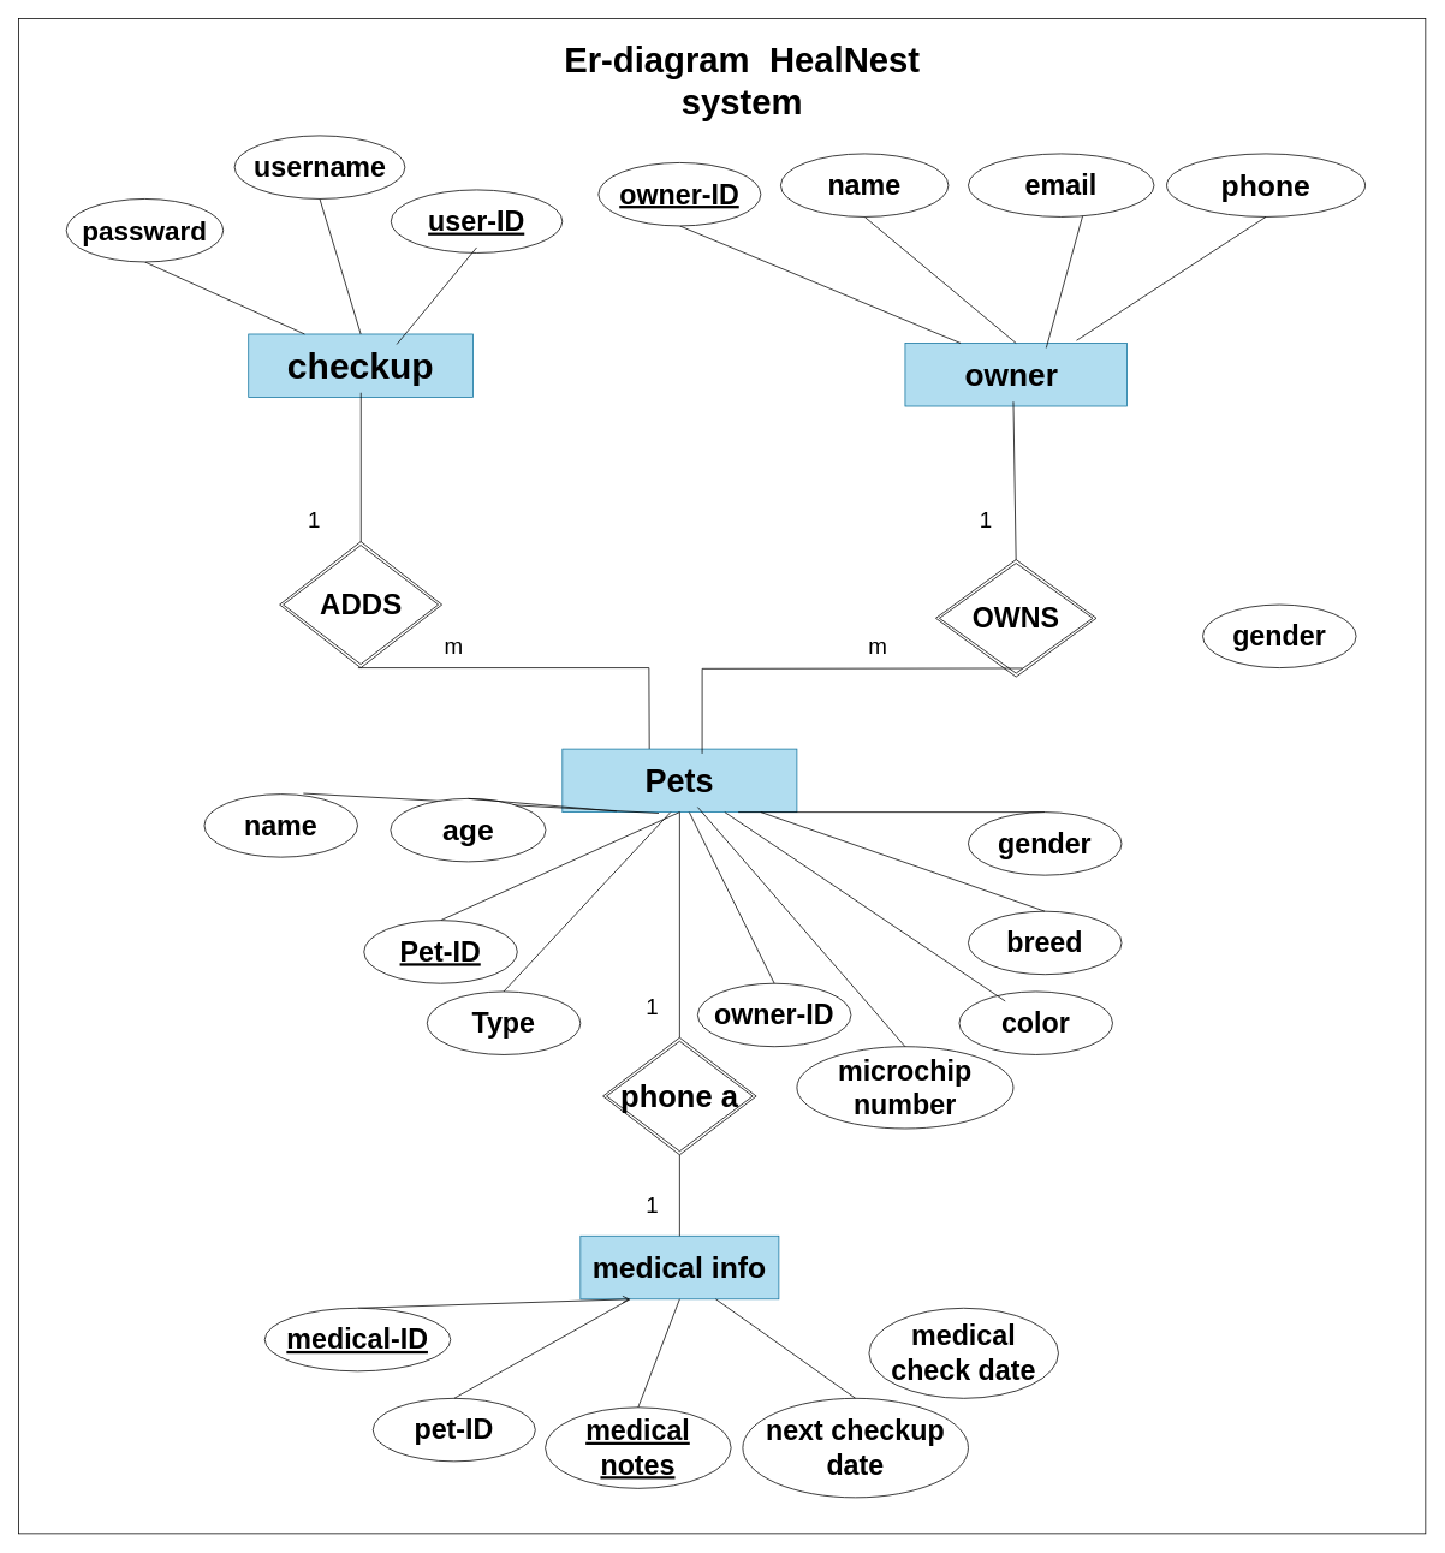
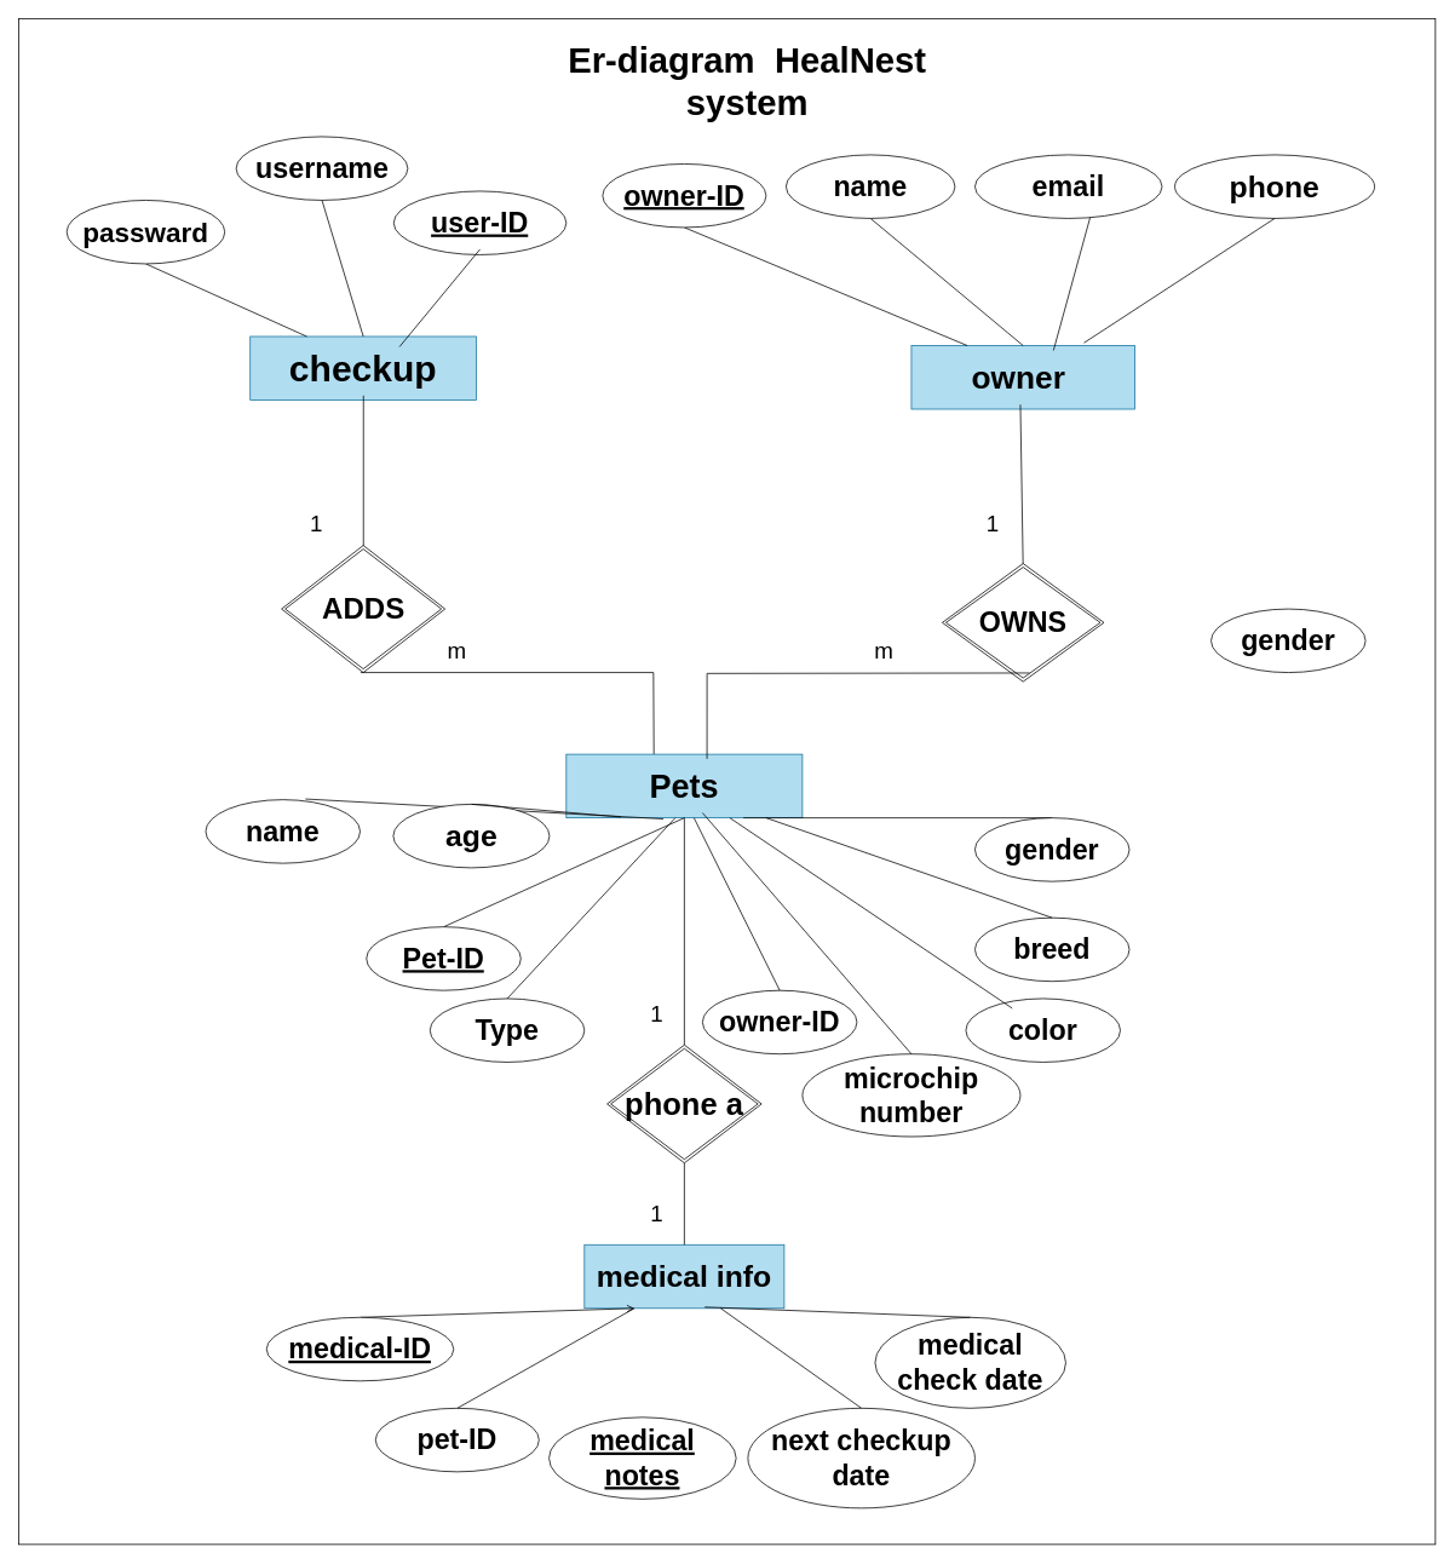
  <mxCell id="0" />
  <mxCell id="1" parent="0" />
  <mxCell id="2" value="" style="rounded=0;whiteSpace=wrap;html=1;gradientColor=none;" vertex="1" parent="1"><mxGeometry x="20" y="20" width="1560" height="1680" as="geometry" /></mxCell>
  <mxCell id="3" value="&lt;font style=&quot;font-size: 39px;&quot;&gt;&lt;b&gt;Er-diagram&amp;nbsp; HealNest&lt;/b&gt;&lt;/font&gt;&lt;div&gt;&lt;font style=&quot;font-size: 39px;&quot;&gt;&lt;b style=&quot;&quot;&gt;&amp;nbsp;system&amp;nbsp;&lt;/b&gt;&lt;/font&gt;&lt;/div&gt;" style="text;html=1;align=center;verticalAlign=middle;whiteSpace=wrap;rounded=0;" vertex="1" parent="1"><mxGeometry x="600.5" y="80" width="442.5" height="20" as="geometry" /></mxCell>
  <mxCell id="4" value="&lt;font style=&quot;font-size: 40px;&quot;&gt;&lt;b style=&quot;&quot;&gt;checkup&lt;/b&gt;&lt;/font&gt;" style="whiteSpace=wrap;html=1;align=center;fillColor=#b1ddf0;strokeColor=#10739e;" vertex="1" parent="1"><mxGeometry x="275" y="370" width="249" height="70" as="geometry" /></mxCell>
  <mxCell id="5" value="&lt;font style=&quot;font-size: 35px;&quot;&gt;&lt;b style=&quot;&quot;&gt;owner&amp;nbsp;&lt;/b&gt;&lt;/font&gt;" style="whiteSpace=wrap;html=1;align=center;fillColor=#b1ddf0;strokeColor=#10739e;" vertex="1" parent="1"><mxGeometry x="1003" y="380" width="246" height="70" as="geometry" /></mxCell>
  <mxCell id="6" value="" style="endArrow=none;html=1;rounded=0;entryX=0.5;entryY=1;entryDx=0;entryDy=0;exitX=0.25;exitY=0;exitDx=0;exitDy=0;" edge="1" parent="1" source="4" target="10"><mxGeometry relative="1" as="geometry"><mxPoint x="183" y="380" as="sourcePoint" /><mxPoint x="196" y="290" as="targetPoint" /></mxGeometry></mxCell>
  <mxCell id="7" value="" style="endArrow=none;html=1;rounded=0;entryX=0.5;entryY=1;entryDx=0;entryDy=0;exitX=0.5;exitY=0;exitDx=0;exitDy=0;" edge="1" parent="1" source="4" target="9"><mxGeometry relative="1" as="geometry"><mxPoint x="387" y="382.01" as="sourcePoint" /><mxPoint x="338.5" y="252" as="targetPoint" /></mxGeometry></mxCell>
  <mxCell id="8" value="&lt;font style=&quot;font-size: 31px;&quot;&gt;&lt;u style=&quot;&quot;&gt;&lt;b&gt;user-ID&lt;/b&gt;&lt;/u&gt;&lt;/font&gt;" style="ellipse;whiteSpace=wrap;html=1;align=center;" vertex="1" parent="1"><mxGeometry x="433" y="210" width="190" height="70" as="geometry" /></mxCell>
  <mxCell id="9" value="&lt;font style=&quot;font-size: 31px;&quot;&gt;&lt;b&gt;username&lt;/b&gt;&lt;/font&gt;" style="ellipse;whiteSpace=wrap;html=1;align=center;" vertex="1" parent="1"><mxGeometry x="259.5" y="150" width="189" height="70" as="geometry" /></mxCell>
  <mxCell id="10" value="&lt;font style=&quot;font-size: 30px;&quot;&gt;&lt;b&gt;passward&lt;/b&gt;&lt;/font&gt;" style="ellipse;whiteSpace=wrap;html=1;align=center;" vertex="1" parent="1"><mxGeometry x="73" y="220" width="174" height="70" as="geometry" /></mxCell>
  <mxCell id="11" value="" style="endArrow=none;html=1;rounded=0;entryX=0.5;entryY=1;entryDx=0;entryDy=0;exitX=0.25;exitY=0;exitDx=0;exitDy=0;" edge="1" parent="1" source="5" target="12"><mxGeometry relative="1" as="geometry"><mxPoint x="645.2" y="356.21" as="sourcePoint" /><mxPoint x="642.76" y="278.525" as="targetPoint" /></mxGeometry></mxCell>
  <mxCell id="12" value="&lt;font style=&quot;font-size: 31px;&quot;&gt;&lt;u style=&quot;&quot;&gt;&lt;b style=&quot;&quot;&gt;owner-ID&lt;/b&gt;&lt;/u&gt;&lt;/font&gt;" style="ellipse;whiteSpace=wrap;html=1;align=center;" vertex="1" parent="1"><mxGeometry x="663" y="180" width="180" height="70" as="geometry" /></mxCell>
  <mxCell id="13" value="" style="endArrow=none;html=1;rounded=0;entryX=0.5;entryY=1;entryDx=0;entryDy=0;exitX=0.5;exitY=0;exitDx=0;exitDy=0;" edge="1" parent="1" source="5" target="14"><mxGeometry relative="1" as="geometry"><mxPoint x="1123" y="362" as="sourcePoint" /><mxPoint x="1123" y="307" as="targetPoint" /></mxGeometry></mxCell>
  <mxCell id="14" value="&lt;font style=&quot;font-size: 31px;&quot;&gt;&lt;b&gt;name&lt;/b&gt;&lt;/font&gt;" style="ellipse;whiteSpace=wrap;html=1;align=center;" vertex="1" parent="1"><mxGeometry x="865" y="170" width="186" height="70" as="geometry" /></mxCell>
  <mxCell id="15" value="" style="endArrow=none;html=1;rounded=0;endSize=0;targetPerimeterSpacing=-18;startSize=9;jumpSize=0;entryX=0.623;entryY=0.905;entryDx=0;entryDy=0;entryPerimeter=0;exitX=0.636;exitY=0.076;exitDx=0;exitDy=0;exitPerimeter=0;" edge="1" parent="1" source="5" target="16"><mxGeometry relative="1" as="geometry"><mxPoint x="1183" y="380" as="sourcePoint" /><mxPoint x="1243" y="292" as="targetPoint" /></mxGeometry></mxCell>
  <mxCell id="16" value="&lt;font style=&quot;font-size: 31px;&quot;&gt;&lt;b&gt;email&lt;/b&gt;&lt;/font&gt;" style="ellipse;whiteSpace=wrap;html=1;align=center;" vertex="1" parent="1"><mxGeometry x="1073" y="170" width="206" height="70" as="geometry" /></mxCell>
  <mxCell id="17" value="&lt;font style=&quot;font-size: 33px;&quot;&gt;&lt;b style=&quot;&quot;&gt;phone&lt;/b&gt;&lt;/font&gt;" style="ellipse;whiteSpace=wrap;html=1;align=center;" vertex="1" parent="1"><mxGeometry x="1293" y="170" width="220" height="70" as="geometry" /></mxCell>
  <mxCell id="18" value="" style="endArrow=none;html=1;rounded=0;exitX=0.5;exitY=0;exitDx=0;exitDy=0;" edge="1" parent="1"><mxGeometry relative="1" as="geometry"><mxPoint x="399.67" y="615" as="sourcePoint" /><mxPoint x="399.67" y="435" as="targetPoint" /></mxGeometry></mxCell>
  <mxCell id="19" value="&lt;font style=&quot;font-size: 32px;&quot;&gt;&lt;b&gt;ADDS&lt;/b&gt;&lt;/font&gt;" style="shape=rhombus;double=1;perimeter=rhombusPerimeter;whiteSpace=wrap;html=1;align=center;" vertex="1" parent="1"><mxGeometry x="309.5" y="600" width="180" height="140" as="geometry" /></mxCell>
  <mxCell id="20" value="" style="endArrow=none;html=1;rounded=0;exitX=0.5;exitY=1;exitDx=0;exitDy=0;entryX=0.371;entryY=0.01;entryDx=0;entryDy=0;entryPerimeter=0;" edge="1" parent="1" target="21"><mxGeometry relative="1" as="geometry"><mxPoint x="396.5" y="740" as="sourcePoint" /><mxPoint x="713" y="820" as="targetPoint" /><Array as="points"><mxPoint x="719" y="740" /></Array></mxGeometry></mxCell>
  <mxCell id="21" value="&lt;font style=&quot;font-size: 36px;&quot;&gt;&lt;b style=&quot;&quot;&gt;Pets&lt;/b&gt;&lt;/font&gt;" style="whiteSpace=wrap;html=1;align=center;fillColor=#b1ddf0;strokeColor=#10739e;" vertex="1" parent="1"><mxGeometry x="623" y="830" width="260" height="70" as="geometry" /></mxCell>
  <mxCell id="22" value="" style="endArrow=none;html=1;rounded=0;endSize=0;targetPerimeterSpacing=-18;startSize=9;jumpSize=0;exitX=0.5;exitY=0;exitDx=0;exitDy=0;entryX=0.5;entryY=1;entryDx=0;entryDy=0;" edge="1" parent="1" source="25" target="21"><mxGeometry relative="1" as="geometry"><mxPoint x="721" y="910" as="sourcePoint" /><mxPoint x="787" y="872" as="targetPoint" /></mxGeometry></mxCell>
  <mxCell id="23" value="" style="endArrow=none;html=1;rounded=0;endSize=0;targetPerimeterSpacing=-18;startSize=9;jumpSize=0;exitX=0.646;exitY=-0.011;exitDx=0;exitDy=0;entryX=0.411;entryY=1.017;entryDx=0;entryDy=0;entryPerimeter=0;exitPerimeter=0;" edge="1" parent="1" source="26" target="21"><mxGeometry relative="1" as="geometry"><mxPoint x="523" y="905" as="sourcePoint" /><mxPoint x="589" y="867" as="targetPoint" /></mxGeometry></mxCell>
  <mxCell id="24" value="&lt;font style=&quot;font-size: 33px;&quot;&gt;&lt;b style=&quot;&quot;&gt;age&lt;/b&gt;&lt;/font&gt;" style="ellipse;whiteSpace=wrap;html=1;align=center;" vertex="1" parent="1"><mxGeometry x="432.5" y="885" width="172" height="70" as="geometry" /></mxCell>
  <mxCell id="25" value="&lt;font style=&quot;font-size: 31px;&quot;&gt;&lt;u style=&quot;&quot;&gt;&lt;b&gt;Pet-ID&lt;/b&gt;&lt;/u&gt;&lt;/font&gt;" style="ellipse;whiteSpace=wrap;html=1;align=center;" vertex="1" parent="1"><mxGeometry x="403" y="1020" width="170" height="70" as="geometry" /></mxCell>
  <mxCell id="26" value="&lt;font style=&quot;font-size: 31px;&quot;&gt;&lt;b&gt;name&lt;/b&gt;&lt;/font&gt;" style="ellipse;whiteSpace=wrap;html=1;align=center;" vertex="1" parent="1"><mxGeometry x="226" y="880" width="170" height="70" as="geometry" /></mxCell>
  <mxCell id="27" value="" style="endArrow=none;html=1;rounded=0;exitX=0.5;exitY=0;exitDx=0;exitDy=0;" edge="1" parent="1" source="24"><mxGeometry relative="1" as="geometry"><mxPoint x="532.758" y="977.681" as="sourcePoint" /><mxPoint x="683" y="899" as="targetPoint" /></mxGeometry></mxCell>
  <mxCell id="28" value="" style="endArrow=none;html=1;rounded=0;entryX=0.75;entryY=1;entryDx=0;entryDy=0;exitX=0.5;exitY=0;exitDx=0;exitDy=0;" edge="1" parent="1" source="29" target="21"><mxGeometry relative="1" as="geometry"><mxPoint x="823" y="900" as="sourcePoint" /><mxPoint x="793" y="830" as="targetPoint" /></mxGeometry></mxCell>
  <mxCell id="29" value="&lt;font style=&quot;font-size: 31px;&quot;&gt;&lt;b&gt;gender&lt;/b&gt;&lt;/font&gt;" style="ellipse;whiteSpace=wrap;html=1;align=center;" vertex="1" parent="1"><mxGeometry x="1073" y="900" width="170" height="70" as="geometry" /></mxCell>
  <mxCell id="30" value="" style="endArrow=none;html=1;rounded=0;exitX=0.5;exitY=0;exitDx=0;exitDy=0;" edge="1" parent="1"><mxGeometry relative="1" as="geometry"><mxPoint x="1126" y="625" as="sourcePoint" /><mxPoint x="1123" y="445" as="targetPoint" /></mxGeometry></mxCell>
  <mxCell id="31" value="&lt;font style=&quot;font-size: 34px;&quot;&gt;&lt;b&gt;phone a&lt;/b&gt;&lt;/font&gt;" style="shape=rhombus;double=1;perimeter=rhombusPerimeter;whiteSpace=wrap;html=1;align=center;" vertex="1" parent="1"><mxGeometry x="668" y="1150" width="170" height="130" as="geometry" /></mxCell>
  <mxCell id="32" value="&lt;font style=&quot;font-size: 33px;&quot;&gt;&lt;b&gt;medical info&lt;/b&gt;&lt;/font&gt;" style="whiteSpace=wrap;html=1;align=center;fillColor=#b1ddf0;strokeColor=#10739e;" vertex="1" parent="1"><mxGeometry x="643" y="1370" width="220" height="70" as="geometry" /></mxCell>
  <mxCell id="33" value="&lt;font style=&quot;font-size: 31px;&quot;&gt;&lt;b&gt;pet-ID&lt;/b&gt;&lt;/font&gt;" style="ellipse;whiteSpace=wrap;html=1;align=center;" vertex="1" parent="1"><mxGeometry x="413" y="1550" width="180" height="70" as="geometry" /></mxCell>
  <mxCell id="34" value="" style="endArrow=none;html=1;rounded=0;exitX=0.5;exitY=0;exitDx=0;exitDy=0;entryX=0.25;entryY=1;entryDx=0;entryDy=0;" edge="1" parent="1" source="33" target="32"><mxGeometry relative="1" as="geometry"><mxPoint x="465" y="1289" as="sourcePoint" /><mxPoint x="323" y="1390" as="targetPoint" /></mxGeometry></mxCell>
  <mxCell id="35" value="" style="endArrow=open;html=1;rounded=0;exitX=0.5;exitY=0;exitDx=0;exitDy=0;entryX=0.25;entryY=1;entryDx=0;entryDy=0;" edge="1" parent="1" source="36" target="32"><mxGeometry relative="1" as="geometry"><mxPoint x="577.5" y="1420" as="sourcePoint" /><mxPoint x="473" y="1420" as="targetPoint" /></mxGeometry></mxCell>
  <mxCell id="36" value="&lt;font style=&quot;font-size: 31px;&quot;&gt;&lt;u style=&quot;&quot;&gt;&lt;b&gt;medical-ID&lt;/b&gt;&lt;/u&gt;&lt;/font&gt;" style="ellipse;whiteSpace=wrap;html=1;align=center;" vertex="1" parent="1"><mxGeometry x="293" y="1450" width="206" height="70" as="geometry" /></mxCell>
  <mxCell id="37" value="&lt;font style=&quot;font-size: 31px;&quot;&gt;&lt;b&gt;medical check date&lt;/b&gt;&lt;/font&gt;" style="ellipse;whiteSpace=wrap;html=1;align=center;" vertex="1" parent="1"><mxGeometry x="963" y="1450" width="210" height="100" as="geometry" /></mxCell>
  <mxCell id="38" value="&lt;font style=&quot;font-size: 31px;&quot;&gt;&lt;b&gt;next checkup date&lt;/b&gt;&lt;/font&gt;" style="ellipse;whiteSpace=wrap;html=1;align=center;" vertex="1" parent="1"><mxGeometry x="823" y="1550" width="250" height="110" as="geometry" /></mxCell>
  <mxCell id="39" value="&lt;span style=&quot;font-size: 25px;&quot;&gt;1&lt;/span&gt;" style="text;html=1;align=center;verticalAlign=middle;whiteSpace=wrap;rounded=0;" vertex="1" parent="1"><mxGeometry x="317.5" y="550" width="60" height="50" as="geometry" /></mxCell>
  <mxCell id="40" value="" style="endArrow=none;html=1;rounded=0;entryX=0.5;entryY=1;entryDx=0;entryDy=0;" edge="1" parent="1" target="17"><mxGeometry relative="1" as="geometry"><mxPoint x="1193" y="377" as="sourcePoint" /><mxPoint x="1136" y="242" as="targetPoint" /></mxGeometry></mxCell>
  <mxCell id="41" value="" style="endArrow=none;html=1;rounded=0;exitX=0.888;exitY=0.105;exitDx=0;exitDy=0;exitPerimeter=0;" edge="1" parent="1"><mxGeometry relative="1" as="geometry"><mxPoint x="439.36" y="381.35" as="sourcePoint" /><mxPoint x="528" y="274" as="targetPoint" /></mxGeometry></mxCell>
  <mxCell id="42" value="&lt;font style=&quot;font-size: 31px;&quot;&gt;&lt;b&gt;OWNS&lt;/b&gt;&lt;/font&gt;" style="shape=rhombus;double=1;perimeter=rhombusPerimeter;whiteSpace=wrap;html=1;align=center;" vertex="1" parent="1"><mxGeometry x="1037" y="620" width="178" height="130" as="geometry" /></mxCell>
  <mxCell id="43" value="" style="endArrow=none;html=1;rounded=0;exitX=0.596;exitY=0.143;exitDx=0;exitDy=0;exitPerimeter=0;" edge="1" parent="1"><mxGeometry relative="1" as="geometry"><mxPoint x="777.96" y="835.01" as="sourcePoint" /><mxPoint x="1133" y="740.5" as="targetPoint" /><Array as="points"><mxPoint x="778" y="741" /></Array></mxGeometry></mxCell>
  <mxCell id="44" value="&lt;font style=&quot;font-size: 31px;&quot;&gt;&lt;b&gt;color&lt;/b&gt;&lt;/font&gt;" style="ellipse;whiteSpace=wrap;html=1;align=center;" vertex="1" parent="1"><mxGeometry x="1063" y="1099" width="170" height="70" as="geometry" /></mxCell>
  <mxCell id="45" value="&lt;font style=&quot;font-size: 31px;&quot;&gt;&lt;b&gt;microchip number&lt;/b&gt;&lt;/font&gt;" style="ellipse;whiteSpace=wrap;html=1;align=center;" vertex="1" parent="1"><mxGeometry x="883" y="1160" width="240" height="91" as="geometry" /></mxCell>
  <mxCell id="46" value="&lt;font style=&quot;font-size: 31px;&quot;&gt;&lt;b&gt;owner-ID&lt;/b&gt;&lt;/font&gt;" style="ellipse;whiteSpace=wrap;html=1;align=center;" vertex="1" parent="1"><mxGeometry x="773" y="1090" width="170" height="70" as="geometry" /></mxCell>
  <mxCell id="47" value="&lt;font style=&quot;font-size: 31px;&quot;&gt;&lt;b&gt;gender&lt;/b&gt;&lt;/font&gt;" style="ellipse;whiteSpace=wrap;html=1;align=center;" vertex="1" parent="1"><mxGeometry x="1333" y="670" width="170" height="70" as="geometry" /></mxCell>
  <mxCell id="48" value="&lt;font style=&quot;font-size: 31px;&quot;&gt;&lt;b&gt;breed&lt;/b&gt;&lt;/font&gt;" style="ellipse;whiteSpace=wrap;html=1;align=center;" vertex="1" parent="1"><mxGeometry x="1073" y="1010" width="170" height="70" as="geometry" /></mxCell>
  <mxCell id="49" value="&lt;font style=&quot;font-size: 31px;&quot;&gt;&lt;b&gt;Type&lt;/b&gt;&lt;/font&gt;" style="ellipse;whiteSpace=wrap;html=1;align=center;" vertex="1" parent="1"><mxGeometry x="473" y="1099" width="170" height="70" as="geometry" /></mxCell>
  <mxCell id="50" value="" style="endArrow=none;html=1;rounded=0;exitX=0.5;exitY=0;exitDx=0;exitDy=0;" edge="1" parent="1" source="48"><mxGeometry relative="1" as="geometry"><mxPoint x="965" y="960" as="sourcePoint" /><mxPoint x="843" y="900" as="targetPoint" /></mxGeometry></mxCell>
  <mxCell id="51" value="" style="endArrow=none;html=1;rounded=0;entryX=0.75;entryY=1;entryDx=0;entryDy=0;exitX=0.3;exitY=0.152;exitDx=0;exitDy=0;exitPerimeter=0;" edge="1" parent="1" source="44"><mxGeometry relative="1" as="geometry"><mxPoint x="1013" y="960" as="sourcePoint" /><mxPoint x="803" y="900" as="targetPoint" /></mxGeometry></mxCell>
  <mxCell id="52" value="" style="endArrow=none;html=1;rounded=0;entryX=0.75;entryY=1;entryDx=0;entryDy=0;exitX=0.5;exitY=0;exitDx=0;exitDy=0;" edge="1" parent="1" source="49"><mxGeometry relative="1" as="geometry"><mxPoint x="953" y="960" as="sourcePoint" /><mxPoint x="743" y="900" as="targetPoint" /></mxGeometry></mxCell>
  <mxCell id="53" value="" style="endArrow=none;html=1;rounded=0;entryX=0.75;entryY=1;entryDx=0;entryDy=0;exitX=0.5;exitY=0;exitDx=0;exitDy=0;" edge="1" parent="1" source="45"><mxGeometry relative="1" as="geometry"><mxPoint x="1024" y="1075.5" as="sourcePoint" /><mxPoint x="773" y="894.5" as="targetPoint" /></mxGeometry></mxCell>
  <mxCell id="54" value="" style="endArrow=none;html=1;rounded=0;exitX=0.5;exitY=0;exitDx=0;exitDy=0;entryX=0.83;entryY=1.003;entryDx=0;entryDy=0;entryPerimeter=0;" edge="1" parent="1" source="46"><mxGeometry relative="1" as="geometry"><mxPoint x="763" y="958.79" as="sourcePoint" /><mxPoint x="763.6" y="900" as="targetPoint" /></mxGeometry></mxCell>
  <mxCell id="55" value="" style="endArrow=none;html=1;rounded=0;exitX=0.5;exitY=0;exitDx=0;exitDy=0;" edge="1" parent="1" source="31"><mxGeometry relative="1" as="geometry"><mxPoint x="651" y="1010" as="sourcePoint" /><mxPoint x="753" y="900" as="targetPoint" /></mxGeometry></mxCell>
  <mxCell id="56" value="" style="endArrow=none;html=1;rounded=0;exitX=0.5;exitY=0;exitDx=0;exitDy=0;entryX=0.5;entryY=1;entryDx=0;entryDy=0;" edge="1" parent="1" source="32" target="31"><mxGeometry relative="1" as="geometry"><mxPoint x="273" y="1509" as="sourcePoint" /><mxPoint x="348" y="1430" as="targetPoint" /></mxGeometry></mxCell>
+ <mxCell id="57" value="" style="endArrow=none;html=1;rounded=0;exitX=0.5;exitY=0;exitDx=0;exitDy=0;entryX=0.602;entryY=0.981;entryDx=0;entryDy=0;entryPerimeter=0;" edge="1" parent="1" source="37" target="32"><mxGeometry relative="1" as="geometry"><mxPoint x="563" y="1589" as="sourcePoint" /><mxPoint x="808" y="1490" as="targetPoint" /></mxGeometry></mxCell>
  <mxCell id="58" value="" style="endArrow=none;html=1;rounded=0;exitX=0.5;exitY=0;exitDx=0;exitDy=0;" edge="1" parent="1" source="38"><mxGeometry relative="1" as="geometry"><mxPoint x="633" y="1550" as="sourcePoint" /><mxPoint x="793" y="1440" as="targetPoint" /></mxGeometry></mxCell>
  <mxCell id="59" value="&lt;font style=&quot;font-size: 31px;&quot;&gt;&lt;b style=&quot;&quot;&gt;&lt;u&gt;medical notes&lt;/u&gt;&lt;/b&gt;&lt;/font&gt;" style="ellipse;whiteSpace=wrap;html=1;align=center;" vertex="1" parent="1"><mxGeometry x="604" y="1560" width="206" height="90" as="geometry" /></mxCell>
- <mxCell id="60" value="" style="endArrow=none;html=1;rounded=0;entryX=0.5;entryY=1;entryDx=0;entryDy=0;exitX=0.5;exitY=0;exitDx=0;exitDy=0;" edge="1" parent="1" source="59" target="32"><mxGeometry relative="1" as="geometry"><mxPoint x="603" y="1560" as="sourcePoint" /><mxPoint x="798" y="1470" as="targetPoint" /></mxGeometry></mxCell>
  <mxCell id="61" value="&lt;font style=&quot;font-size: 25px;&quot;&gt;m&lt;/font&gt;" style="text;html=1;align=center;verticalAlign=middle;whiteSpace=wrap;rounded=0;" vertex="1" parent="1"><mxGeometry x="473" y="700" width="60" height="30" as="geometry" /></mxCell>
  <mxCell id="62" value="&lt;span style=&quot;font-size: 25px;&quot;&gt;1&lt;/span&gt;" style="text;html=1;align=center;verticalAlign=middle;whiteSpace=wrap;rounded=0;" vertex="1" parent="1"><mxGeometry x="1063" y="550" width="60" height="50" as="geometry" /></mxCell>
  <mxCell id="63" value="&lt;font style=&quot;font-size: 25px;&quot;&gt;m&lt;/font&gt;" style="text;html=1;align=center;verticalAlign=middle;whiteSpace=wrap;rounded=0;" vertex="1" parent="1"><mxGeometry x="943" y="700" width="60" height="30" as="geometry" /></mxCell>
  <mxCell id="64" value="&lt;span style=&quot;font-size: 25px;&quot;&gt;1&lt;/span&gt;" style="text;html=1;align=center;verticalAlign=middle;whiteSpace=wrap;rounded=0;" vertex="1" parent="1"><mxGeometry x="693" y="1090" width="60" height="50" as="geometry" /></mxCell>
  <mxCell id="65" value="&lt;span style=&quot;font-size: 25px;&quot;&gt;1&lt;/span&gt;" style="text;html=1;align=center;verticalAlign=middle;whiteSpace=wrap;rounded=0;" vertex="1" parent="1"><mxGeometry x="693" y="1310" width="60" height="50" as="geometry" /></mxCell>
